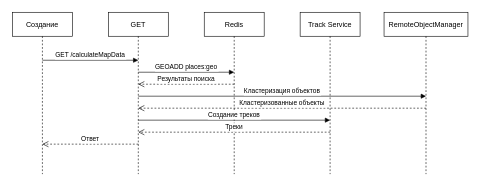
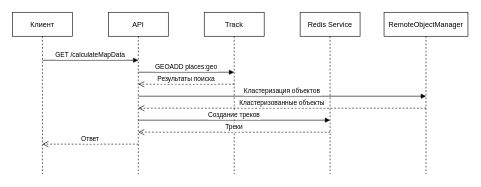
  <mxCell id="0" />
  <mxCell id="1" parent="0" />
- <mxCell id="2" value="Создание" style="shape=umlLifeline;perimeter=lifelinePerimeter;container=1;collapsible=0;recursiveResize=0;rounded=0;shadow=0;strokeWidth=1;fillColor=#ffffff;strokeColor=#000000;fontColor=#000000;" parent="1" vertex="1"><mxGeometry x="20" y="20" width="100" height="270" as="geometry" /></mxCell>
- <mxCell id="3" value="GET" style="shape=umlLifeline;perimeter=lifelinePerimeter;container=1;collapsible=0;recursiveResize=0;rounded=0;shadow=0;strokeWidth=1;fillColor=#ffffff;strokeColor=#000000;fontColor=#000000;" parent="1" vertex="1"><mxGeometry x="180" y="20" width="100" height="270" as="geometry" /></mxCell>
- <mxCell id="4" value="Redis" style="shape=umlLifeline;perimeter=lifelinePerimeter;container=1;collapsible=0;recursiveResize=0;rounded=0;shadow=0;strokeWidth=1;fillColor=#ffffff;strokeColor=#000000;fontColor=#000000;" parent="1" vertex="1"><mxGeometry x="340" y="20" width="100" height="270" as="geometry" /></mxCell>
- <mxCell id="5" value="Track Service" style="shape=umlLifeline;perimeter=lifelinePerimeter;container=1;collapsible=0;recursiveResize=0;rounded=0;shadow=0;strokeWidth=1;fillColor=#ffffff;strokeColor=#000000;fontColor=#000000;" parent="1" vertex="1"><mxGeometry x="500" y="20" width="100" height="270" as="geometry" /></mxCell>
+ <mxCell id="2" value="Клиент" style="shape=umlLifeline;perimeter=lifelinePerimeter;container=1;collapsible=0;recursiveResize=0;rounded=0;shadow=0;strokeWidth=1;fillColor=#ffffff;strokeColor=#000000;fontColor=#000000;" parent="1" vertex="1"><mxGeometry x="20" y="20" width="100" height="270" as="geometry" /></mxCell>
+ <mxCell id="3" value="API" style="shape=umlLifeline;perimeter=lifelinePerimeter;container=1;collapsible=0;recursiveResize=0;rounded=0;shadow=0;strokeWidth=1;fillColor=#ffffff;strokeColor=#000000;fontColor=#000000;" parent="1" vertex="1"><mxGeometry x="180" y="20" width="100" height="270" as="geometry" /></mxCell>
+ <mxCell id="4" value="Track" style="shape=umlLifeline;perimeter=lifelinePerimeter;container=1;collapsible=0;recursiveResize=0;rounded=0;shadow=0;strokeWidth=1;fillColor=#ffffff;strokeColor=#000000;fontColor=#000000;" parent="1" vertex="1"><mxGeometry x="340" y="20" width="100" height="270" as="geometry" /></mxCell>
+ <mxCell id="5" value="Redis Service" style="shape=umlLifeline;perimeter=lifelinePerimeter;container=1;collapsible=0;recursiveResize=0;rounded=0;shadow=0;strokeWidth=1;fillColor=#ffffff;strokeColor=#000000;fontColor=#000000;" parent="1" vertex="1"><mxGeometry x="500" y="20" width="100" height="270" as="geometry" /></mxCell>
  <mxCell id="6" value="RemoteObjectManager" style="shape=umlLifeline;perimeter=lifelinePerimeter;container=1;collapsible=0;recursiveResize=0;rounded=0;shadow=0;strokeWidth=1;fillColor=#ffffff;strokeColor=#000000;fontColor=#000000;" parent="1" vertex="1"><mxGeometry x="640" y="20" width="140" height="270" as="geometry" /></mxCell>
  <mxCell id="7" value="GET /calculateMapData" style="verticalAlign=bottom;endArrow=block;shadow=0;strokeWidth=1;strokeColor=#000000;fontColor=#000000;" parent="1" edge="1"><mxGeometry relative="1" as="geometry"><mxPoint x="70" y="100" as="sourcePoint" /><mxPoint x="230" y="100" as="targetPoint" /></mxGeometry></mxCell>
  <mxCell id="8" value="GEOADD places:geo" style="verticalAlign=bottom;endArrow=block;shadow=0;strokeWidth=1;strokeColor=#000000;fontColor=#000000;" parent="1" edge="1"><mxGeometry relative="1" as="geometry"><mxPoint x="230" y="120" as="sourcePoint" /><mxPoint x="390" y="120" as="targetPoint" /></mxGeometry></mxCell>
  <mxCell id="9" value="Результаты поиска" style="verticalAlign=bottom;endArrow=open;dashed=1;endSize=8;shadow=0;strokeWidth=1;strokeColor=#000000;fontColor=#000000;" parent="1" edge="1"><mxGeometry relative="1" as="geometry"><mxPoint x="390" y="140" as="sourcePoint" /><mxPoint x="230" y="140" as="targetPoint" /></mxGeometry></mxCell>
  <mxCell id="10" value="Кластеризация объектов" style="verticalAlign=bottom;endArrow=block;shadow=0;strokeWidth=1;strokeColor=#000000;fontColor=#000000;" parent="1" edge="1"><mxGeometry relative="1" as="geometry"><mxPoint x="230" y="160" as="sourcePoint" /><mxPoint x="710" y="160" as="targetPoint" /></mxGeometry></mxCell>
  <mxCell id="11" value="Кластеризованные объекты" style="verticalAlign=bottom;endArrow=open;dashed=1;endSize=8;shadow=0;strokeWidth=1;strokeColor=#000000;fontColor=#000000;" parent="1" edge="1"><mxGeometry relative="1" as="geometry"><mxPoint x="710" y="180" as="sourcePoint" /><mxPoint x="230" y="180" as="targetPoint" /></mxGeometry></mxCell>
  <mxCell id="12" value="Создание треков" style="verticalAlign=bottom;endArrow=block;shadow=0;strokeWidth=1;strokeColor=#000000;fontColor=#000000;" parent="1" edge="1"><mxGeometry relative="1" as="geometry"><mxPoint x="230" y="200" as="sourcePoint" /><mxPoint x="550" y="200" as="targetPoint" /></mxGeometry></mxCell>
  <mxCell id="13" value="Треки" style="verticalAlign=bottom;endArrow=open;dashed=1;endSize=8;shadow=0;strokeWidth=1;strokeColor=#000000;fontColor=#000000;" parent="1" edge="1"><mxGeometry relative="1" as="geometry"><mxPoint x="550" y="220" as="sourcePoint" /><mxPoint x="230" y="220" as="targetPoint" /></mxGeometry></mxCell>
  <mxCell id="14" value="Ответ" style="verticalAlign=bottom;endArrow=open;dashed=1;endSize=8;shadow=0;strokeWidth=1;strokeColor=#000000;fontColor=#000000;" parent="1" edge="1"><mxGeometry relative="1" as="geometry"><mxPoint x="230" y="240" as="sourcePoint" /><mxPoint x="70" y="240" as="targetPoint" /></mxGeometry></mxCell>
